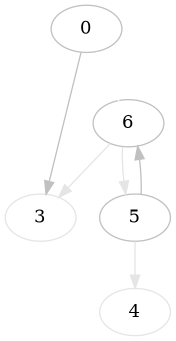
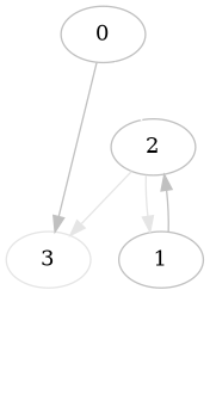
  digraph {
    node [color=gray]
    edge [color=gray90]
    0
-   2 [label=6]
+   2
    3 [color=gray90]
-   1 [label=5]
-   4 [color=gray90]
+   1
    0 -> 2 [color=white]
    0 -> 3 [color=gray]
    2 -> 3
    2 -> 1
    1 -> 2 [color=gray]
-   1 -> 4
  }
